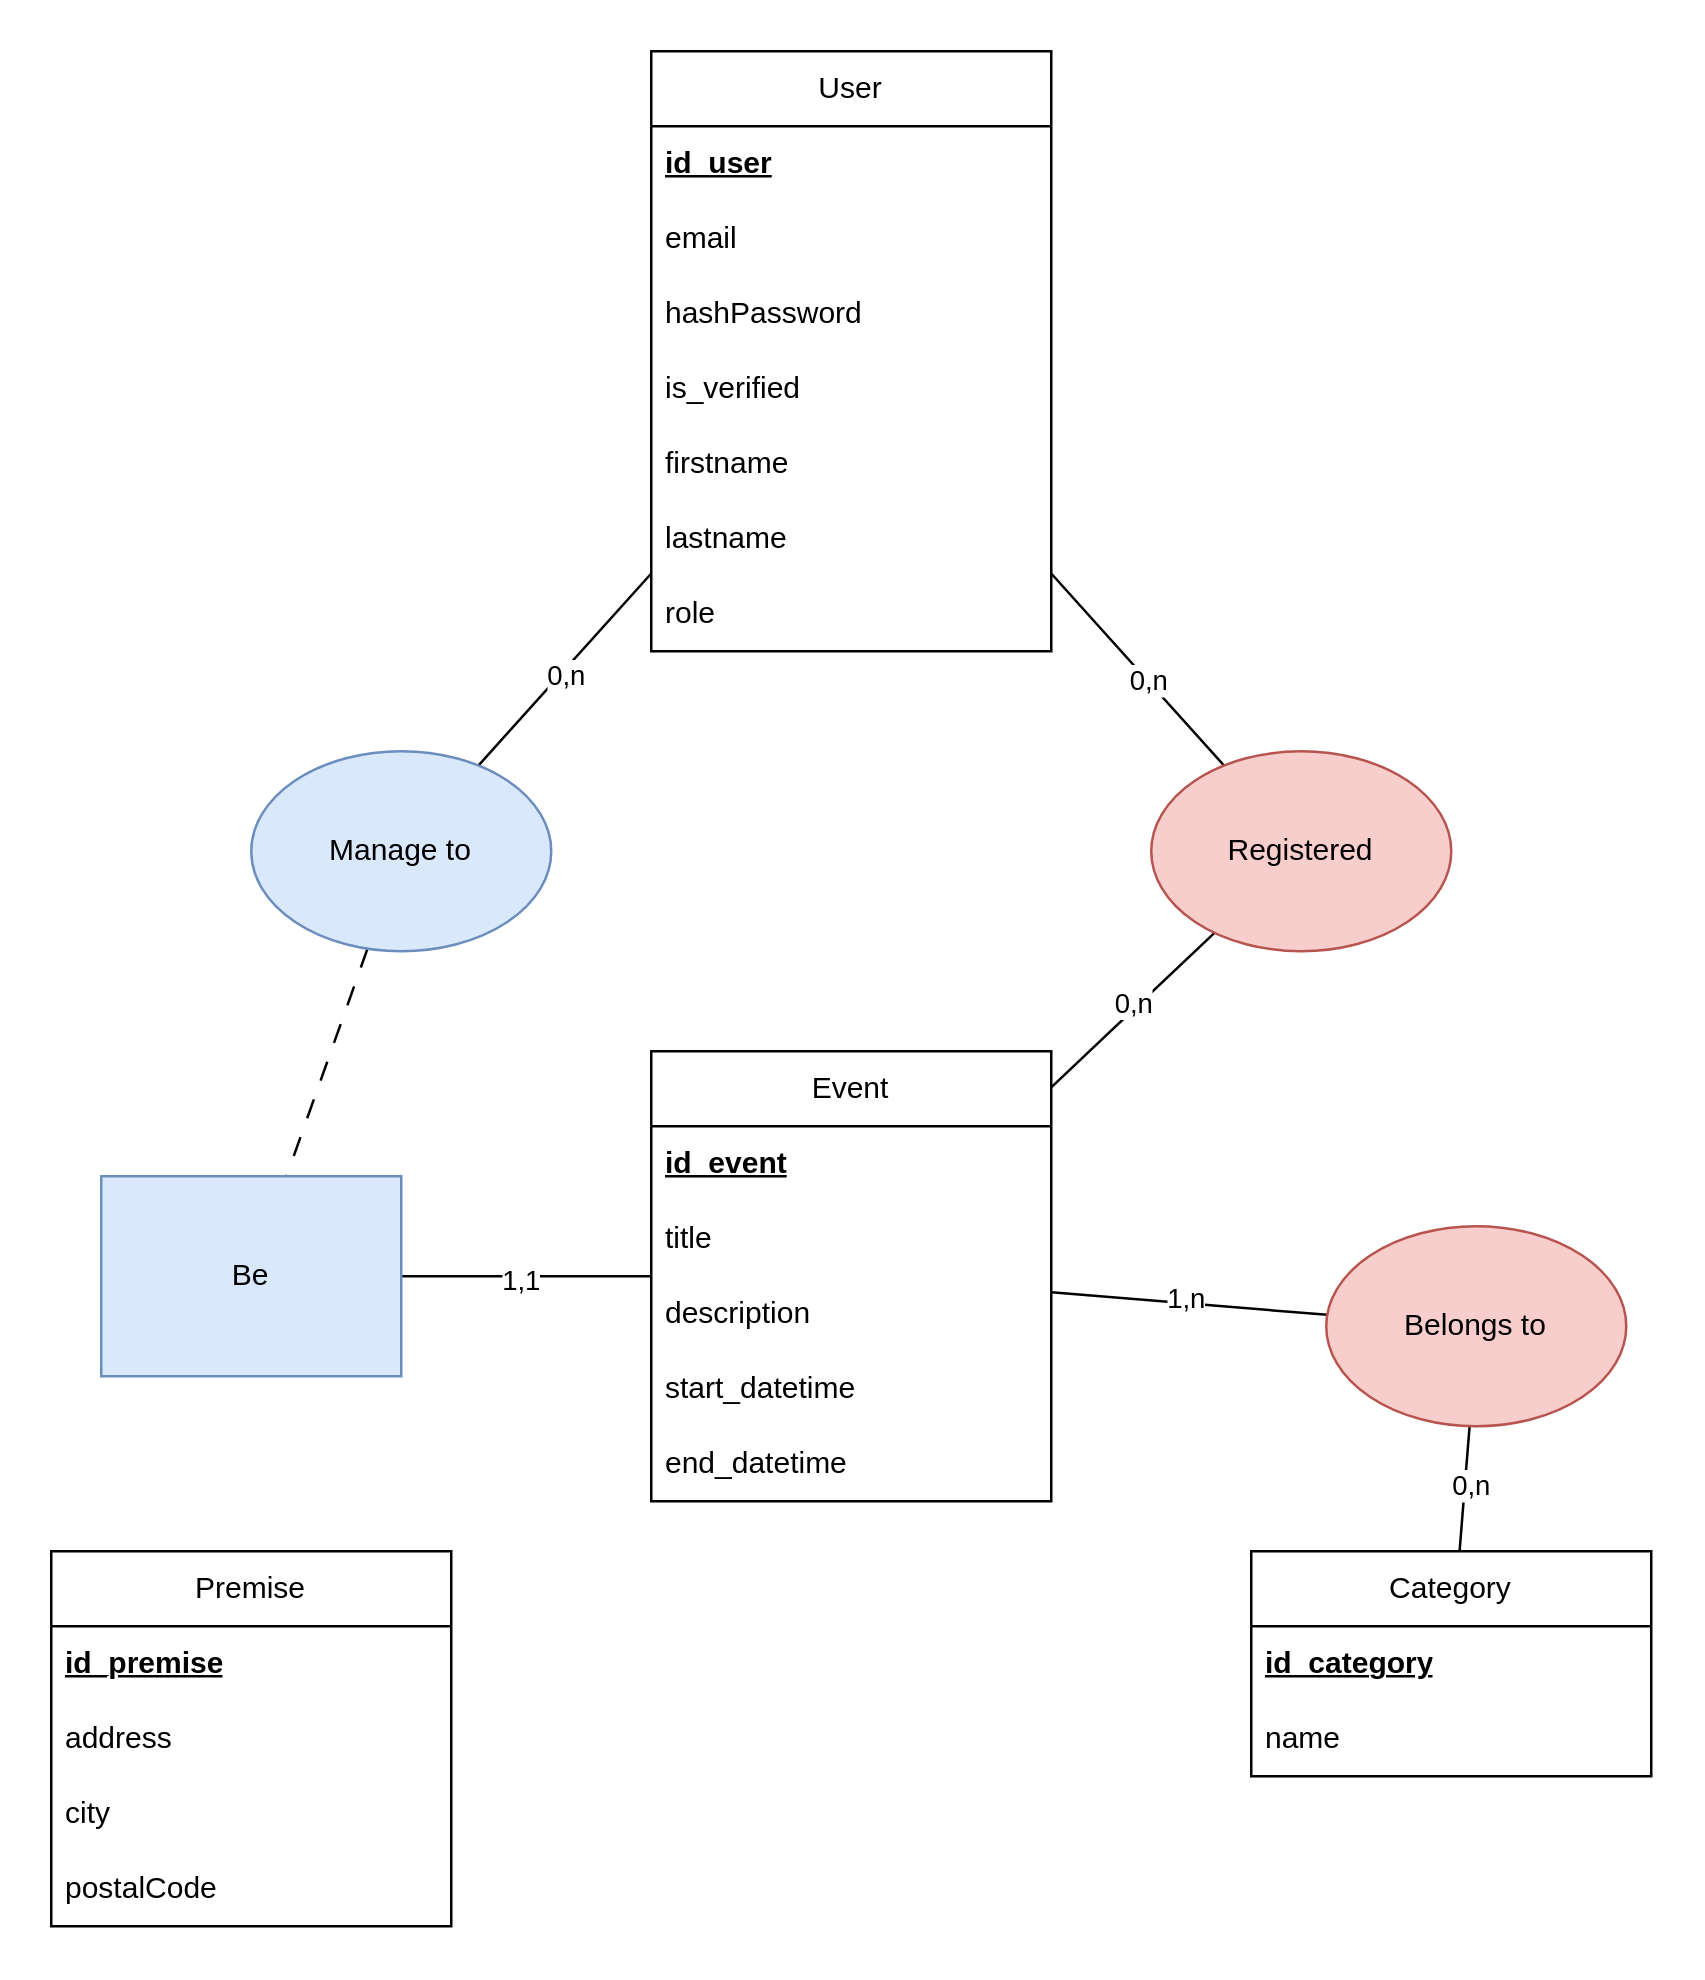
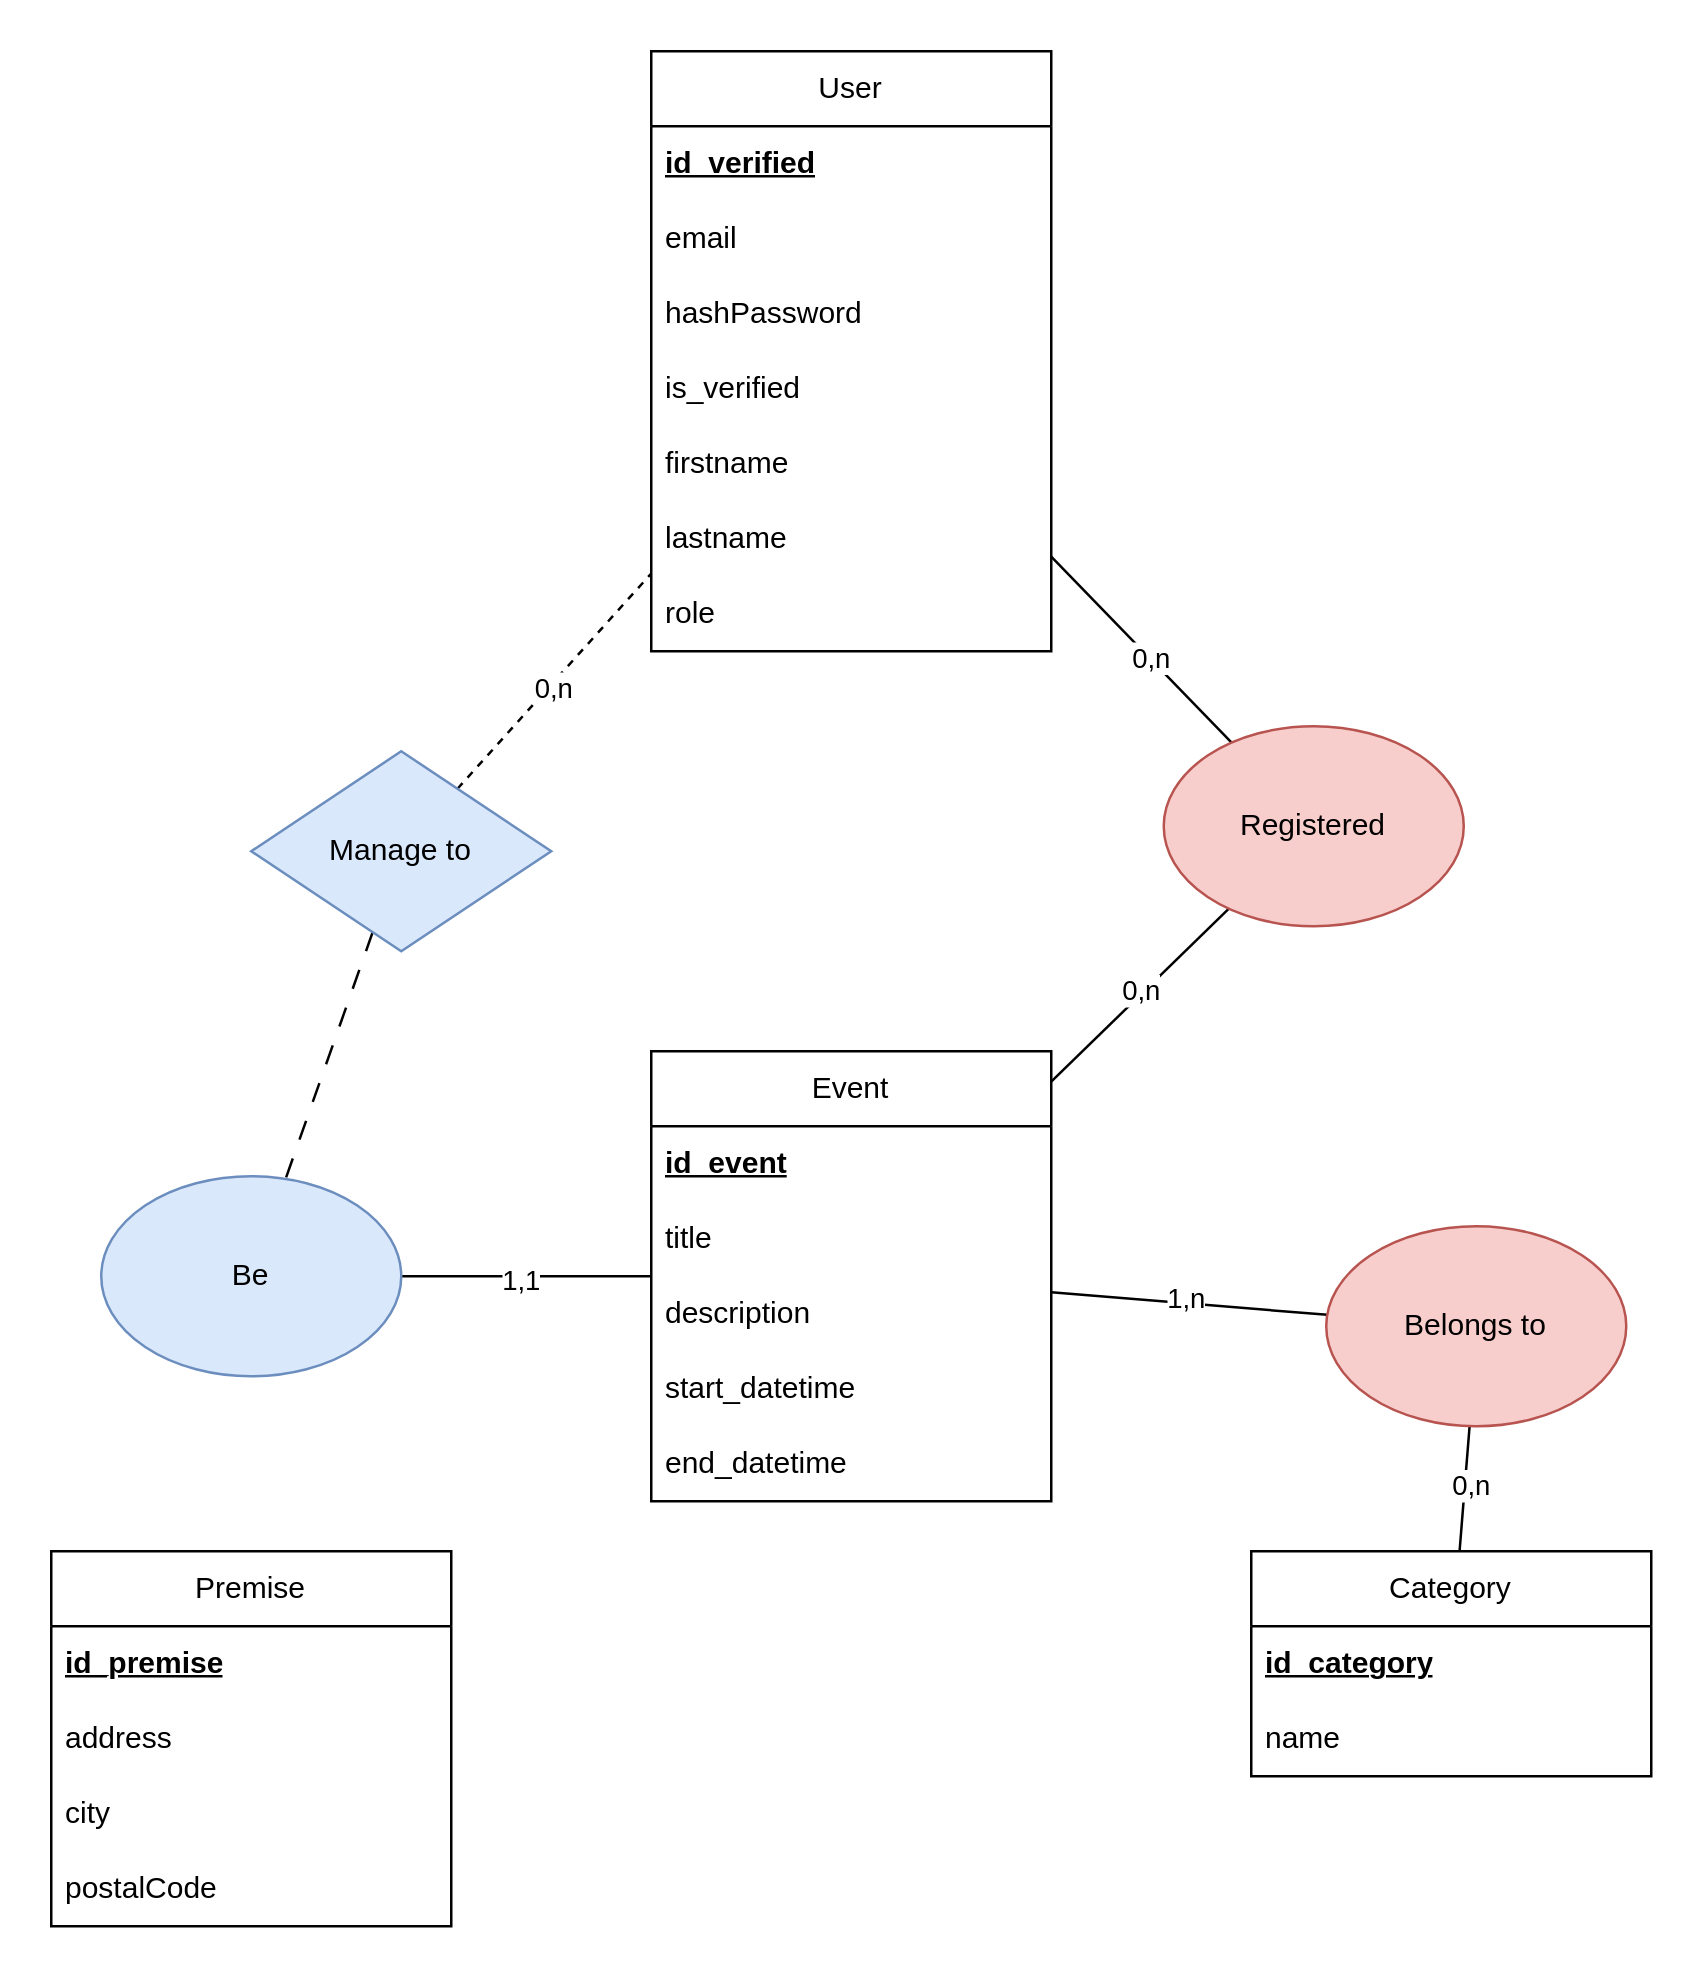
  <mxCell id="0" />
  <mxCell id="1" parent="0" />
  <mxCell id="2" value="User" style="swimlane;fontStyle=0;childLayout=stackLayout;horizontal=1;startSize=30;horizontalStack=0;resizeParent=1;resizeParentMax=0;resizeLast=0;collapsible=1;marginBottom=0;whiteSpace=wrap;html=1;" parent="1" vertex="1"><mxGeometry x="260" y="20" width="160" height="240" as="geometry" /></mxCell>
- <mxCell id="3" value="&lt;b&gt;&lt;u&gt;id_user&lt;/u&gt;&lt;/b&gt;" style="text;strokeColor=none;fillColor=none;align=left;verticalAlign=middle;spacingLeft=4;spacingRight=4;overflow=hidden;points=[[0,0.5],[1,0.5]];portConstraint=eastwest;rotatable=0;whiteSpace=wrap;html=1;" parent="2" vertex="1"><mxGeometry y="30" width="160" height="30" as="geometry" /></mxCell>
+ <mxCell id="3" value="&lt;b&gt;&lt;u&gt;id_verified&lt;/u&gt;&lt;/b&gt;" style="text;strokeColor=none;fillColor=none;align=left;verticalAlign=middle;spacingLeft=4;spacingRight=4;overflow=hidden;points=[[0,0.5],[1,0.5]];portConstraint=eastwest;rotatable=0;whiteSpace=wrap;html=1;" parent="2" vertex="1"><mxGeometry y="30" width="160" height="30" as="geometry" /></mxCell>
  <mxCell id="4" value="email" style="text;strokeColor=none;fillColor=none;align=left;verticalAlign=middle;spacingLeft=4;spacingRight=4;overflow=hidden;points=[[0,0.5],[1,0.5]];portConstraint=eastwest;rotatable=0;whiteSpace=wrap;html=1;" parent="2" vertex="1"><mxGeometry y="60" width="160" height="30" as="geometry" /></mxCell>
  <mxCell id="5" value="hashPassword" style="text;strokeColor=none;fillColor=none;align=left;verticalAlign=middle;spacingLeft=4;spacingRight=4;overflow=hidden;points=[[0,0.5],[1,0.5]];portConstraint=eastwest;rotatable=0;whiteSpace=wrap;html=1;" parent="2" vertex="1"><mxGeometry y="90" width="160" height="30" as="geometry" /></mxCell>
  <mxCell id="6" value="is_verified" style="text;strokeColor=none;fillColor=none;align=left;verticalAlign=middle;spacingLeft=4;spacingRight=4;overflow=hidden;points=[[0,0.5],[1,0.5]];portConstraint=eastwest;rotatable=0;whiteSpace=wrap;html=1;" parent="2" vertex="1"><mxGeometry y="120" width="160" height="30" as="geometry" /></mxCell>
  <mxCell id="7" value="firstname" style="text;strokeColor=none;fillColor=none;align=left;verticalAlign=middle;spacingLeft=4;spacingRight=4;overflow=hidden;points=[[0,0.5],[1,0.5]];portConstraint=eastwest;rotatable=0;whiteSpace=wrap;html=1;" parent="2" vertex="1"><mxGeometry y="150" width="160" height="30" as="geometry" /></mxCell>
  <mxCell id="8" value="lastname" style="text;strokeColor=none;fillColor=none;align=left;verticalAlign=middle;spacingLeft=4;spacingRight=4;overflow=hidden;points=[[0,0.5],[1,0.5]];portConstraint=eastwest;rotatable=0;whiteSpace=wrap;html=1;" parent="2" vertex="1"><mxGeometry y="180" width="160" height="30" as="geometry" /></mxCell>
  <mxCell id="9" value="role" style="text;strokeColor=none;fillColor=none;align=left;verticalAlign=middle;spacingLeft=4;spacingRight=4;overflow=hidden;points=[[0,0.5],[1,0.5]];portConstraint=eastwest;rotatable=0;whiteSpace=wrap;html=1;" parent="2" vertex="1"><mxGeometry y="210" width="160" height="30" as="geometry" /></mxCell>
  <mxCell id="10" style="rounded=0;orthogonalLoop=1;jettySize=auto;html=1;endArrow=none;endFill=0;" parent="1" source="12" target="40" edge="1"><mxGeometry relative="1" as="geometry" /></mxCell>
  <mxCell id="11" value="1,1" style="edgeLabel;html=1;align=center;verticalAlign=middle;resizable=0;points=[];" parent="10" vertex="1" connectable="0"><mxGeometry x="0.053" y="1" relative="1" as="geometry"><mxPoint as="offset" /></mxGeometry></mxCell>
  <mxCell id="12" value="Event" style="swimlane;fontStyle=0;childLayout=stackLayout;horizontal=1;startSize=30;horizontalStack=0;resizeParent=1;resizeParentMax=0;resizeLast=0;collapsible=1;marginBottom=0;whiteSpace=wrap;html=1;" parent="1" vertex="1"><mxGeometry x="260" y="420" width="160" height="180" as="geometry" /></mxCell>
  <mxCell id="13" value="&lt;b&gt;&lt;u&gt;id_event&lt;/u&gt;&lt;/b&gt;" style="text;strokeColor=none;fillColor=none;align=left;verticalAlign=middle;spacingLeft=4;spacingRight=4;overflow=hidden;points=[[0,0.5],[1,0.5]];portConstraint=eastwest;rotatable=0;whiteSpace=wrap;html=1;" parent="12" vertex="1"><mxGeometry y="30" width="160" height="30" as="geometry" /></mxCell>
  <mxCell id="14" value="title" style="text;strokeColor=none;fillColor=none;align=left;verticalAlign=middle;spacingLeft=4;spacingRight=4;overflow=hidden;points=[[0,0.5],[1,0.5]];portConstraint=eastwest;rotatable=0;whiteSpace=wrap;html=1;" parent="12" vertex="1"><mxGeometry y="60" width="160" height="30" as="geometry" /></mxCell>
  <mxCell id="15" value="description" style="text;strokeColor=none;fillColor=none;align=left;verticalAlign=middle;spacingLeft=4;spacingRight=4;overflow=hidden;points=[[0,0.5],[1,0.5]];portConstraint=eastwest;rotatable=0;whiteSpace=wrap;html=1;" parent="12" vertex="1"><mxGeometry y="90" width="160" height="30" as="geometry" /></mxCell>
  <mxCell id="16" value="start_datetime" style="text;strokeColor=none;fillColor=none;align=left;verticalAlign=middle;spacingLeft=4;spacingRight=4;overflow=hidden;points=[[0,0.5],[1,0.5]];portConstraint=eastwest;rotatable=0;whiteSpace=wrap;html=1;" parent="12" vertex="1"><mxGeometry y="120" width="160" height="30" as="geometry" /></mxCell>
  <mxCell id="17" value="end_datetime" style="text;strokeColor=none;fillColor=none;align=left;verticalAlign=middle;spacingLeft=4;spacingRight=4;overflow=hidden;points=[[0,0.5],[1,0.5]];portConstraint=eastwest;rotatable=0;whiteSpace=wrap;html=1;" parent="12" vertex="1"><mxGeometry y="150" width="160" height="30" as="geometry" /></mxCell>
  <mxCell id="18" value="Category" style="swimlane;fontStyle=0;childLayout=stackLayout;horizontal=1;startSize=30;horizontalStack=0;resizeParent=1;resizeParentMax=0;resizeLast=0;collapsible=1;marginBottom=0;whiteSpace=wrap;html=1;" parent="1" vertex="1"><mxGeometry x="500" y="620" width="160" height="90" as="geometry" /></mxCell>
  <mxCell id="19" value="&lt;b&gt;&lt;u&gt;id_category&lt;/u&gt;&lt;/b&gt;" style="text;strokeColor=none;fillColor=none;align=left;verticalAlign=middle;spacingLeft=4;spacingRight=4;overflow=hidden;points=[[0,0.5],[1,0.5]];portConstraint=eastwest;rotatable=0;whiteSpace=wrap;html=1;" parent="18" vertex="1"><mxGeometry y="30" width="160" height="30" as="geometry" /></mxCell>
  <mxCell id="20" value="name" style="text;strokeColor=none;fillColor=none;align=left;verticalAlign=middle;spacingLeft=4;spacingRight=4;overflow=hidden;points=[[0,0.5],[1,0.5]];portConstraint=eastwest;rotatable=0;whiteSpace=wrap;html=1;" parent="18" vertex="1"><mxGeometry y="60" width="160" height="30" as="geometry" /></mxCell>
- <mxCell id="21" style="rounded=0;orthogonalLoop=1;jettySize=auto;html=1;endArrow=none;endFill=0;" parent="1" source="24" target="2" edge="1"><mxGeometry relative="1" as="geometry" /></mxCell>
+ <mxCell id="21" style="rounded=0;orthogonalLoop=1;jettySize=auto;html=1;endArrow=none;endFill=0;dashed=1;" parent="1" source="24" target="2" edge="1"><mxGeometry relative="1" as="geometry" /></mxCell>
  <mxCell id="22" value="0,n" style="edgeLabel;html=1;align=center;verticalAlign=middle;resizable=0;points=[];" parent="21" vertex="1" connectable="0"><mxGeometry x="-0.039" y="-1" relative="1" as="geometry"><mxPoint as="offset" /></mxGeometry></mxCell>
  <mxCell id="23" style="rounded=0;orthogonalLoop=1;jettySize=auto;html=1;endArrow=none;endFill=0;dashed=1;dashPattern=8 8;" edge="1" parent="1" source="24" target="40"><mxGeometry relative="1" as="geometry" /></mxCell>
- <mxCell id="24" value="Manage to" style="ellipse;whiteSpace=wrap;html=1;fillColor=#dae8fc;strokeColor=#6c8ebf;" parent="1" vertex="1"><mxGeometry x="100" y="300" width="120" height="80" as="geometry" /></mxCell>
+ <mxCell id="24" value="Manage to" style="rhombus;whiteSpace=wrap;html=1;fillColor=#dae8fc;strokeColor=#6c8ebf;" parent="1" vertex="1"><mxGeometry x="100" y="300" width="120" height="80" as="geometry" /></mxCell>
  <mxCell id="25" style="rounded=0;orthogonalLoop=1;jettySize=auto;html=1;endArrow=none;endFill=0;" parent="1" source="29" target="2" edge="1"><mxGeometry relative="1" as="geometry" /></mxCell>
  <mxCell id="26" value="0,n" style="edgeLabel;html=1;align=center;verticalAlign=middle;resizable=0;points=[];" parent="25" vertex="1" connectable="0"><mxGeometry x="-0.1" relative="1" as="geometry"><mxPoint as="offset" /></mxGeometry></mxCell>
  <mxCell id="27" style="rounded=0;orthogonalLoop=1;jettySize=auto;html=1;endArrow=none;endFill=0;" parent="1" source="29" target="12" edge="1"><mxGeometry relative="1" as="geometry" /></mxCell>
  <mxCell id="28" value="0,n" style="edgeLabel;html=1;align=center;verticalAlign=middle;resizable=0;points=[];" parent="27" vertex="1" connectable="0"><mxGeometry x="-0.042" y="-2" relative="1" as="geometry"><mxPoint as="offset" /></mxGeometry></mxCell>
- <mxCell id="29" value="Registered" style="ellipse;whiteSpace=wrap;html=1;fillColor=#f8cecc;strokeColor=#b85450;" parent="1" vertex="1"><mxGeometry x="460" y="300" width="120" height="80" as="geometry" /></mxCell>
+ <mxCell id="29" value="Registered" style="ellipse;whiteSpace=wrap;html=1;fillColor=#f8cecc;strokeColor=#b85450;" parent="1" vertex="1"><mxGeometry x="465" y="290" width="120" height="80" as="geometry" /></mxCell>
  <mxCell id="30" style="rounded=0;orthogonalLoop=1;jettySize=auto;html=1;endArrow=none;endFill=0;" parent="1" source="34" target="12" edge="1"><mxGeometry relative="1" as="geometry" /></mxCell>
  <mxCell id="31" value="1,n" style="edgeLabel;html=1;align=center;verticalAlign=middle;resizable=0;points=[];" parent="30" vertex="1" connectable="0"><mxGeometry x="0.031" y="-2" relative="1" as="geometry"><mxPoint as="offset" /></mxGeometry></mxCell>
  <mxCell id="32" style="rounded=0;orthogonalLoop=1;jettySize=auto;html=1;endArrow=none;endFill=0;" parent="1" source="34" target="18" edge="1"><mxGeometry relative="1" as="geometry" /></mxCell>
  <mxCell id="33" value="0,n" style="edgeLabel;html=1;align=center;verticalAlign=middle;resizable=0;points=[];" parent="32" vertex="1" connectable="0"><mxGeometry x="-0.089" y="2" relative="1" as="geometry"><mxPoint as="offset" /></mxGeometry></mxCell>
  <mxCell id="34" value="Belongs to" style="ellipse;whiteSpace=wrap;html=1;fillColor=#f8cecc;strokeColor=#b85450;" parent="1" vertex="1"><mxGeometry x="530" y="490" width="120" height="80" as="geometry" /></mxCell>
  <mxCell id="35" value="Premise" style="swimlane;fontStyle=0;childLayout=stackLayout;horizontal=1;startSize=30;horizontalStack=0;resizeParent=1;resizeParentMax=0;resizeLast=0;collapsible=1;marginBottom=0;whiteSpace=wrap;html=1;" parent="1" vertex="1"><mxGeometry x="20" y="620" width="160" height="150" as="geometry" /></mxCell>
  <mxCell id="36" value="&lt;b&gt;&lt;u&gt;id_premise&lt;/u&gt;&lt;/b&gt;" style="text;strokeColor=none;fillColor=none;align=left;verticalAlign=middle;spacingLeft=4;spacingRight=4;overflow=hidden;points=[[0,0.5],[1,0.5]];portConstraint=eastwest;rotatable=0;whiteSpace=wrap;html=1;" parent="35" vertex="1"><mxGeometry y="30" width="160" height="30" as="geometry" /></mxCell>
  <mxCell id="37" value="address" style="text;strokeColor=none;fillColor=none;align=left;verticalAlign=middle;spacingLeft=4;spacingRight=4;overflow=hidden;points=[[0,0.5],[1,0.5]];portConstraint=eastwest;rotatable=0;whiteSpace=wrap;html=1;" parent="35" vertex="1"><mxGeometry y="60" width="160" height="30" as="geometry" /></mxCell>
  <mxCell id="38" value="city" style="text;strokeColor=none;fillColor=none;align=left;verticalAlign=middle;spacingLeft=4;spacingRight=4;overflow=hidden;points=[[0,0.5],[1,0.5]];portConstraint=eastwest;rotatable=0;whiteSpace=wrap;html=1;" parent="35" vertex="1"><mxGeometry y="90" width="160" height="30" as="geometry" /></mxCell>
  <mxCell id="39" value="postalCode" style="text;strokeColor=none;fillColor=none;align=left;verticalAlign=middle;spacingLeft=4;spacingRight=4;overflow=hidden;points=[[0,0.5],[1,0.5]];portConstraint=eastwest;rotatable=0;whiteSpace=wrap;html=1;" parent="35" vertex="1"><mxGeometry y="120" width="160" height="30" as="geometry" /></mxCell>
- <mxCell id="40" value="Be" style="whiteSpace=wrap;html=1;fillColor=#dae8fc;strokeColor=#6c8ebf;rounded=0;" parent="1" vertex="1"><mxGeometry x="40" y="470" width="120" height="80" as="geometry" /></mxCell>
+ <mxCell id="40" value="Be" style="ellipse;whiteSpace=wrap;html=1;fillColor=#dae8fc;strokeColor=#6c8ebf;" parent="1" vertex="1"><mxGeometry x="40" y="470" width="120" height="80" as="geometry" /></mxCell>
